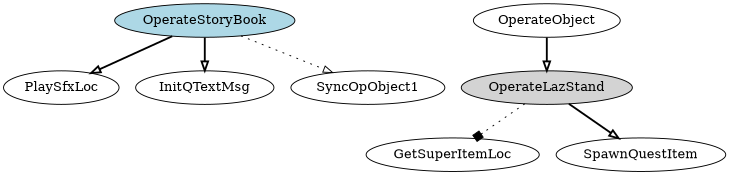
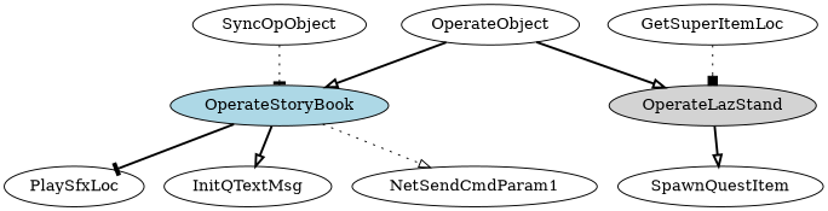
  digraph {
    edge [arrowhead=onormal style=bold]
    OperateStoryBook [fillcolor=lightblue style=filled]
    PlaySfxLoc
    InitQTextMsg
-   NetSendCmdParam1 [label=SyncOpObject1]
+   NetSendCmdParam1
+   SyncOpObject
    OperateObject
    OperateLazStand [fillcolor=lightgrey style=filled]
    GetSuperItemLoc
    SpawnQuestItem
-   OperateStoryBook -> PlaySfxLoc
+   OperateStoryBook -> PlaySfxLoc [arrowhead=tee]
    OperateStoryBook -> InitQTextMsg
    OperateStoryBook -> NetSendCmdParam1 [style=dotted]
+   SyncOpObject -> OperateStoryBook [arrowhead=tee style=dotted]
+   OperateObject -> OperateStoryBook
    OperateObject -> OperateLazStand
-   OperateLazStand -> GetSuperItemLoc [arrowhead=box style=dotted]
+   GetSuperItemLoc -> OperateLazStand [arrowhead=box style=dotted]
    OperateLazStand -> SpawnQuestItem
  }
